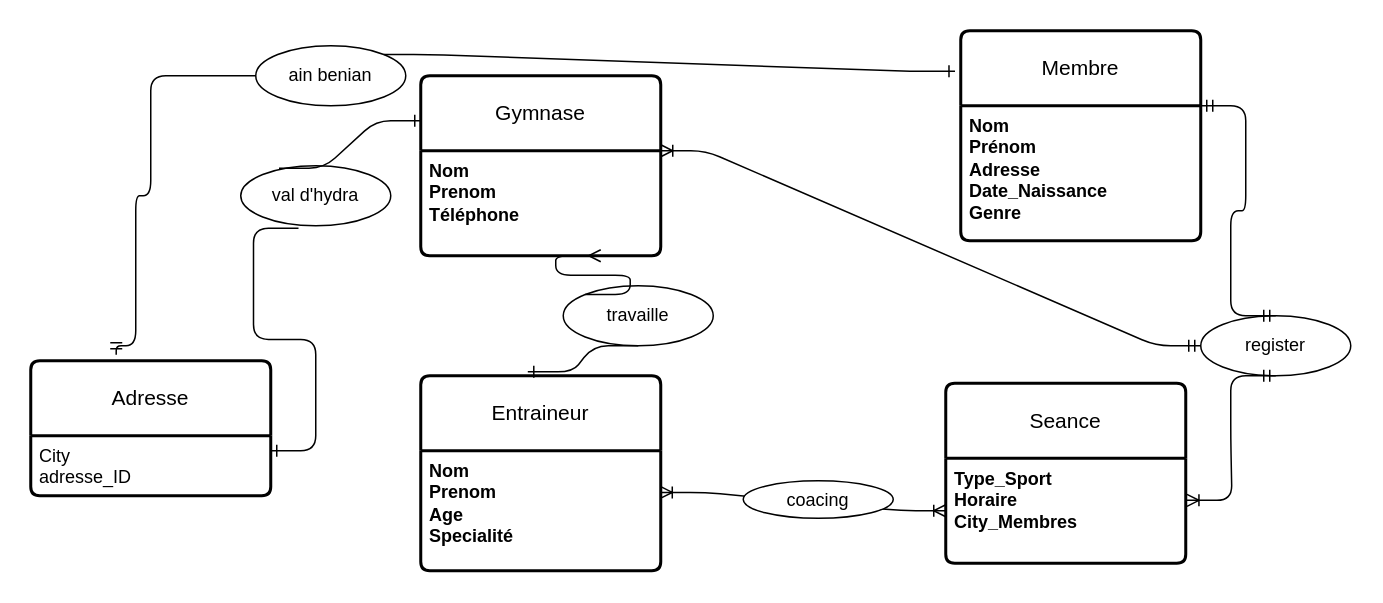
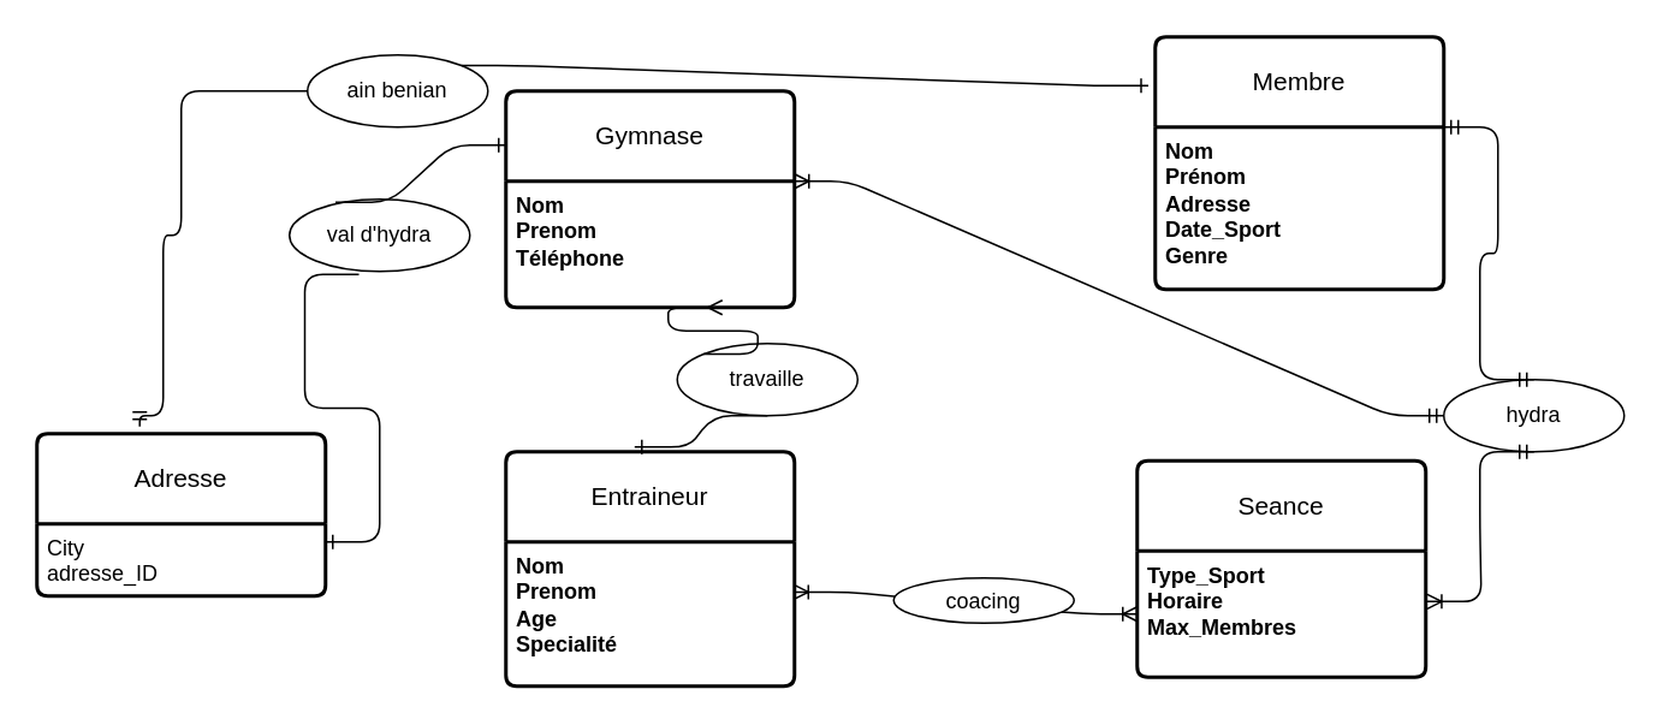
  <mxCell id="0" />
  <mxCell id="1" parent="0" />
  <mxCell id="2" value="Gymnase" style="swimlane;childLayout=stackLayout;horizontal=1;startSize=50;horizontalStack=0;rounded=1;fontSize=14;fontStyle=0;strokeWidth=2;resizeParent=0;resizeLast=1;shadow=0;dashed=0;align=center;arcSize=4;whiteSpace=wrap;html=1;" parent="1" vertex="1"><mxGeometry x="280" y="50" width="160" height="120" as="geometry" /></mxCell>
  <mxCell id="3" value="&lt;div&gt;&lt;strong data-end=&quot;335&quot; data-start=&quot;321&quot;&gt;&lt;strong data-end=&quot;407&quot; data-start=&quot;400&quot;&gt;Nom&lt;/strong&gt;&lt;/strong&gt;&lt;/div&gt;&lt;div&gt;&lt;b&gt;Prenom&lt;/b&gt;&lt;/div&gt;&lt;div&gt;&lt;strong data-end=&quot;335&quot; data-start=&quot;321&quot;&gt;&lt;strong data-end=&quot;407&quot; data-start=&quot;400&quot;&gt;&lt;strong data-end=&quot;444&quot; data-start=&quot;433&quot;&gt;&lt;strong data-end=&quot;496&quot; data-start=&quot;483&quot;&gt;Téléphone&lt;/strong&gt;&lt;/strong&gt;&lt;/strong&gt;&lt;/strong&gt;&lt;/div&gt;" style="align=left;strokeColor=none;fillColor=none;spacingLeft=4;fontSize=12;verticalAlign=top;resizable=0;rotatable=0;part=1;html=1;" parent="2" vertex="1"><mxGeometry y="50" width="160" height="70" as="geometry" /></mxCell>
  <mxCell id="4" value="Membre" style="swimlane;childLayout=stackLayout;horizontal=1;startSize=50;horizontalStack=0;rounded=1;fontSize=14;fontStyle=0;strokeWidth=2;resizeParent=0;resizeLast=1;shadow=0;dashed=0;align=center;arcSize=4;whiteSpace=wrap;html=1;" parent="1" vertex="1"><mxGeometry x="640" y="20" width="160" height="140" as="geometry" /></mxCell>
- <mxCell id="5" value="&lt;div&gt;&lt;strong data-end=&quot;587&quot; data-start=&quot;574&quot;&gt;Nom&lt;/strong&gt;&lt;/div&gt;&lt;div&gt;&lt;strong data-end=&quot;587&quot; data-start=&quot;574&quot;&gt;Prénom&lt;/strong&gt;&lt;/div&gt;&lt;div&gt;&lt;strong data-end=&quot;587&quot; data-start=&quot;574&quot;&gt;Adresse&lt;/strong&gt;&lt;/div&gt;&lt;div&gt;&lt;strong data-end=&quot;587&quot; data-start=&quot;574&quot;&gt;Date_Naissance&lt;/strong&gt;&lt;/div&gt;&lt;div&gt;&lt;strong data-end=&quot;587&quot; data-start=&quot;574&quot;&gt;&lt;strong data-end=&quot;827&quot; data-start=&quot;818&quot;&gt;Genre&lt;/strong&gt;&lt;/strong&gt;&lt;/div&gt;" style="align=left;strokeColor=none;fillColor=none;spacingLeft=4;fontSize=12;verticalAlign=top;resizable=0;rotatable=0;part=1;html=1;" parent="4" vertex="1"><mxGeometry y="50" width="160" height="90" as="geometry" /></mxCell>
+ <mxCell id="5" value="&lt;div&gt;&lt;strong data-end=&quot;587&quot; data-start=&quot;574&quot;&gt;Nom&lt;/strong&gt;&lt;/div&gt;&lt;div&gt;&lt;strong data-end=&quot;587&quot; data-start=&quot;574&quot;&gt;Prénom&lt;/strong&gt;&lt;/div&gt;&lt;div&gt;&lt;strong data-end=&quot;587&quot; data-start=&quot;574&quot;&gt;Adresse&lt;/strong&gt;&lt;/div&gt;&lt;div&gt;&lt;strong data-end=&quot;587&quot; data-start=&quot;574&quot;&gt;Date_Sport&lt;/strong&gt;&lt;/div&gt;&lt;div&gt;&lt;strong data-end=&quot;587&quot; data-start=&quot;574&quot;&gt;&lt;strong data-end=&quot;827&quot; data-start=&quot;818&quot;&gt;Genre&lt;/strong&gt;&lt;/strong&gt;&lt;/div&gt;" style="align=left;strokeColor=none;fillColor=none;spacingLeft=4;fontSize=12;verticalAlign=top;resizable=0;rotatable=0;part=1;html=1;" parent="4" vertex="1"><mxGeometry y="50" width="160" height="90" as="geometry" /></mxCell>
  <mxCell id="6" value="Entraineur" style="swimlane;childLayout=stackLayout;horizontal=1;startSize=50;horizontalStack=0;rounded=1;fontSize=14;fontStyle=0;strokeWidth=2;resizeParent=0;resizeLast=1;shadow=0;dashed=0;align=center;arcSize=4;whiteSpace=wrap;html=1;" parent="1" vertex="1"><mxGeometry x="280" y="250" width="160" height="130" as="geometry" /></mxCell>
  <mxCell id="7" value="&lt;div&gt;&lt;div&gt;&lt;strong data-end=&quot;1050&quot; data-start=&quot;1036&quot;&gt;Nom&lt;/strong&gt;&lt;/div&gt;&lt;div&gt;&lt;strong data-end=&quot;1050&quot; data-start=&quot;1036&quot;&gt;Prenom&lt;/strong&gt;&lt;/div&gt;&lt;div&gt;&lt;strong data-end=&quot;1050&quot; data-start=&quot;1036&quot;&gt;Age&lt;/strong&gt;&lt;/div&gt;&lt;/div&gt;&lt;div&gt;&lt;strong data-end=&quot;1050&quot; data-start=&quot;1036&quot;&gt;Specialité&lt;/strong&gt;&lt;/div&gt;" style="align=left;strokeColor=none;fillColor=none;spacingLeft=4;fontSize=12;verticalAlign=top;resizable=0;rotatable=0;part=1;html=1;" parent="6" vertex="1"><mxGeometry y="50" width="160" height="80" as="geometry" /></mxCell>
  <mxCell id="8" value="Seance" style="swimlane;childLayout=stackLayout;horizontal=1;startSize=50;horizontalStack=0;rounded=1;fontSize=14;fontStyle=0;strokeWidth=2;resizeParent=0;resizeLast=1;shadow=0;dashed=0;align=center;arcSize=4;whiteSpace=wrap;html=1;" parent="1" vertex="1"><mxGeometry x="630" y="255" width="160" height="120" as="geometry" /></mxCell>
- <mxCell id="9" value="&lt;strong data-end=&quot;1050&quot; data-start=&quot;1036&quot;&gt;Type_Sport&lt;/strong&gt;&lt;div&gt;&lt;strong data-end=&quot;1050&quot; data-start=&quot;1036&quot;&gt;&lt;strong data-end=&quot;1138&quot; data-start=&quot;1127&quot;&gt;Horaire&lt;/strong&gt;&lt;/strong&gt;&lt;/div&gt;&lt;div&gt;&lt;strong data-end=&quot;1050&quot; data-start=&quot;1036&quot;&gt;&lt;strong data-end=&quot;1138&quot; data-start=&quot;1127&quot;&gt;&lt;strong data-end=&quot;1191&quot; data-start=&quot;1176&quot;&gt;City_Membres&lt;/strong&gt;&lt;/strong&gt;&lt;/strong&gt;&lt;/div&gt;&lt;div&gt;&lt;strong data-end=&quot;1050&quot; data-start=&quot;1036&quot;&gt;&lt;strong data-end=&quot;1138&quot; data-start=&quot;1127&quot;&gt;&lt;br&gt;&lt;/strong&gt;&lt;/strong&gt;&lt;/div&gt;" style="align=left;strokeColor=none;fillColor=none;spacingLeft=4;fontSize=12;verticalAlign=top;resizable=0;rotatable=0;part=1;html=1;" parent="8" vertex="1"><mxGeometry y="50" width="160" height="70" as="geometry" /></mxCell>
+ <mxCell id="9" value="&lt;strong data-end=&quot;1050&quot; data-start=&quot;1036&quot;&gt;Type_Sport&lt;/strong&gt;&lt;div&gt;&lt;strong data-end=&quot;1050&quot; data-start=&quot;1036&quot;&gt;&lt;strong data-end=&quot;1138&quot; data-start=&quot;1127&quot;&gt;Horaire&lt;/strong&gt;&lt;/strong&gt;&lt;/div&gt;&lt;div&gt;&lt;strong data-end=&quot;1050&quot; data-start=&quot;1036&quot;&gt;&lt;strong data-end=&quot;1138&quot; data-start=&quot;1127&quot;&gt;&lt;strong data-end=&quot;1191&quot; data-start=&quot;1176&quot;&gt;Max_Membres&lt;/strong&gt;&lt;/strong&gt;&lt;/strong&gt;&lt;/div&gt;&lt;div&gt;&lt;strong data-end=&quot;1050&quot; data-start=&quot;1036&quot;&gt;&lt;strong data-end=&quot;1138&quot; data-start=&quot;1127&quot;&gt;&lt;br&gt;&lt;/strong&gt;&lt;/strong&gt;&lt;/div&gt;" style="align=left;strokeColor=none;fillColor=none;spacingLeft=4;fontSize=12;verticalAlign=top;resizable=0;rotatable=0;part=1;html=1;" parent="8" vertex="1"><mxGeometry y="50" width="160" height="70" as="geometry" /></mxCell>
  <mxCell id="10" value="" style="line;strokeWidth=1;rotatable=0;dashed=0;labelPosition=right;align=left;verticalAlign=middle;spacingTop=0;spacingLeft=6;points=[];portConstraint=eastwest;" parent="8" vertex="1"><mxGeometry y="120" width="160" as="geometry" /></mxCell>
  <mxCell id="11" value="Adresse" style="swimlane;childLayout=stackLayout;horizontal=1;startSize=50;horizontalStack=0;rounded=1;fontSize=14;fontStyle=0;strokeWidth=2;resizeParent=0;resizeLast=1;shadow=0;dashed=0;align=center;arcSize=4;whiteSpace=wrap;html=1;" parent="1" vertex="1"><mxGeometry x="20" y="240" width="160" height="90" as="geometry" /></mxCell>
  <mxCell id="12" value="City&lt;div&gt;adresse_ID&lt;/div&gt;" style="align=left;strokeColor=none;fillColor=none;spacingLeft=4;fontSize=12;verticalAlign=top;resizable=0;rotatable=0;part=1;html=1;" parent="11" vertex="1"><mxGeometry y="50" width="160" height="40" as="geometry" /></mxCell>
  <mxCell id="13" value="travaille" style="ellipse;whiteSpace=wrap;html=1;align=center;" parent="1" vertex="1"><mxGeometry x="375" y="190" width="100" height="40" as="geometry" /></mxCell>
  <mxCell id="14" value="" style="edgeStyle=orthogonalEdgeStyle;fontSize=12;html=1;endArrow=ERmandOne;entryX=0.356;entryY=-0.044;entryDx=0;entryDy=0;entryPerimeter=0;" parent="1" source="15" target="11" edge="1"><mxGeometry width="100" height="100" relative="1" as="geometry"><mxPoint x="-10" y="80" as="sourcePoint" /><mxPoint x="80" y="230" as="targetPoint" /><Array as="points"><mxPoint x="100" y="130" /><mxPoint x="90" y="130" /><mxPoint x="90" y="230" /><mxPoint x="77" y="230" /></Array></mxGeometry></mxCell>
  <mxCell id="15" value="ain benian" style="ellipse;whiteSpace=wrap;html=1;align=center;" parent="1" vertex="1"><mxGeometry x="170" y="30" width="100" height="40" as="geometry" /></mxCell>
  <mxCell id="16" value="" style="edgeStyle=entityRelationEdgeStyle;fontSize=12;html=1;endArrow=ERone;endFill=1;entryX=-0.024;entryY=0.193;entryDx=0;entryDy=0;entryPerimeter=0;exitX=1;exitY=0;exitDx=0;exitDy=0;" parent="1" source="15" target="4" edge="1"><mxGeometry width="100" height="100" relative="1" as="geometry"><mxPoint x="150" y="-40" as="sourcePoint" /><mxPoint x="210" y="140" as="targetPoint" /></mxGeometry></mxCell>
- <mxCell id="17" value="register" style="ellipse;whiteSpace=wrap;html=1;align=center;" parent="1" vertex="1"><mxGeometry x="800" y="210" width="100" height="40" as="geometry" /></mxCell>
+ <mxCell id="17" value="hydra" style="ellipse;whiteSpace=wrap;html=1;align=center;" parent="1" vertex="1"><mxGeometry x="800" y="210" width="100" height="40" as="geometry" /></mxCell>
  <mxCell id="18" value="" style="edgeStyle=entityRelationEdgeStyle;fontSize=12;html=1;endArrow=ERmandOne;startArrow=ERmandOne;entryX=1;entryY=0;entryDx=0;entryDy=0;exitX=0.5;exitY=0;exitDx=0;exitDy=0;" parent="1" source="17" target="5" edge="1"><mxGeometry width="100" height="100" relative="1" as="geometry"><mxPoint x="630" y="240" as="sourcePoint" /><mxPoint x="730" y="140" as="targetPoint" /></mxGeometry></mxCell>
  <mxCell id="19" value="" style="edgeStyle=entityRelationEdgeStyle;fontSize=12;html=1;endArrow=ERoneToMany;startArrow=ERmandOne;entryX=1;entryY=0;entryDx=0;entryDy=0;exitX=0;exitY=0.5;exitDx=0;exitDy=0;" parent="1" source="17" target="3" edge="1"><mxGeometry width="100" height="100" relative="1" as="geometry"><mxPoint x="630" y="240" as="sourcePoint" /><mxPoint x="730" y="140" as="targetPoint" /><Array as="points"><mxPoint x="590" y="210" /></Array></mxGeometry></mxCell>
  <mxCell id="20" value="" style="edgeStyle=entityRelationEdgeStyle;fontSize=12;html=1;endArrow=ERoneToMany;startArrow=ERoneToMany;exitX=0.998;exitY=0.347;exitDx=0;exitDy=0;exitPerimeter=0;entryX=0;entryY=0.5;entryDx=0;entryDy=0;" parent="1" source="7" target="9" edge="1"><mxGeometry width="100" height="100" relative="1" as="geometry"><mxPoint x="630" y="240" as="sourcePoint" /><mxPoint x="730" y="140" as="targetPoint" /></mxGeometry></mxCell>
  <mxCell id="21" value="coacing" style="ellipse;whiteSpace=wrap;html=1;align=center;" parent="1" vertex="1"><mxGeometry x="495" y="320" width="100" height="25" as="geometry" /></mxCell>
  <mxCell id="22" value="val d'hydra" style="ellipse;whiteSpace=wrap;html=1;align=center;" parent="1" vertex="1"><mxGeometry x="160" y="110" width="100" height="40" as="geometry" /></mxCell>
  <mxCell id="23" value="" style="edgeStyle=entityRelationEdgeStyle;fontSize=12;html=1;endArrow=ERoneToMany;startArrow=ERmandOne;entryX=1.005;entryY=0.401;entryDx=0;entryDy=0;entryPerimeter=0;exitX=0.5;exitY=1;exitDx=0;exitDy=0;" parent="1" source="17" target="9" edge="1"><mxGeometry width="100" height="100" relative="1" as="geometry"><mxPoint x="500" y="320" as="sourcePoint" /><mxPoint x="600" y="220" as="targetPoint" /></mxGeometry></mxCell>
  <mxCell id="24" value="" style="edgeStyle=entityRelationEdgeStyle;fontSize=12;html=1;endArrow=ERone;endFill=1;entryX=0;entryY=0.25;entryDx=0;entryDy=0;exitX=0.255;exitY=0.04;exitDx=0;exitDy=0;exitPerimeter=0;" parent="1" source="22" target="2" edge="1"><mxGeometry width="100" height="100" relative="1" as="geometry"><mxPoint x="80" y="200" as="sourcePoint" /><mxPoint x="180" y="100" as="targetPoint" /></mxGeometry></mxCell>
  <mxCell id="25" value="" style="edgeStyle=entityRelationEdgeStyle;fontSize=12;html=1;endArrow=ERone;endFill=1;entryX=1;entryY=0.25;entryDx=0;entryDy=0;exitX=0.385;exitY=1.04;exitDx=0;exitDy=0;exitPerimeter=0;" parent="1" source="22" target="12" edge="1"><mxGeometry width="100" height="100" relative="1" as="geometry"><mxPoint x="80" y="200" as="sourcePoint" /><mxPoint x="180" y="100" as="targetPoint" /></mxGeometry></mxCell>
  <mxCell id="26" value="" style="edgeStyle=entityRelationEdgeStyle;fontSize=12;html=1;endArrow=ERone;endFill=1;entryX=0.446;entryY=-0.02;entryDx=0;entryDy=0;entryPerimeter=0;exitX=0.5;exitY=1;exitDx=0;exitDy=0;" parent="1" source="13" target="6" edge="1"><mxGeometry width="100" height="100" relative="1" as="geometry"><mxPoint x="220" y="200" as="sourcePoint" /><mxPoint x="320" y="100" as="targetPoint" /></mxGeometry></mxCell>
  <mxCell id="27" value="" style="edgeStyle=entityRelationEdgeStyle;fontSize=12;html=1;endArrow=ERmany;entryX=0.75;entryY=1;entryDx=0;entryDy=0;exitX=0;exitY=0;exitDx=0;exitDy=0;" parent="1" source="13" target="3" edge="1"><mxGeometry width="100" height="100" relative="1" as="geometry"><mxPoint x="490" y="190" as="sourcePoint" /><mxPoint x="320" y="100" as="targetPoint" /></mxGeometry></mxCell>
